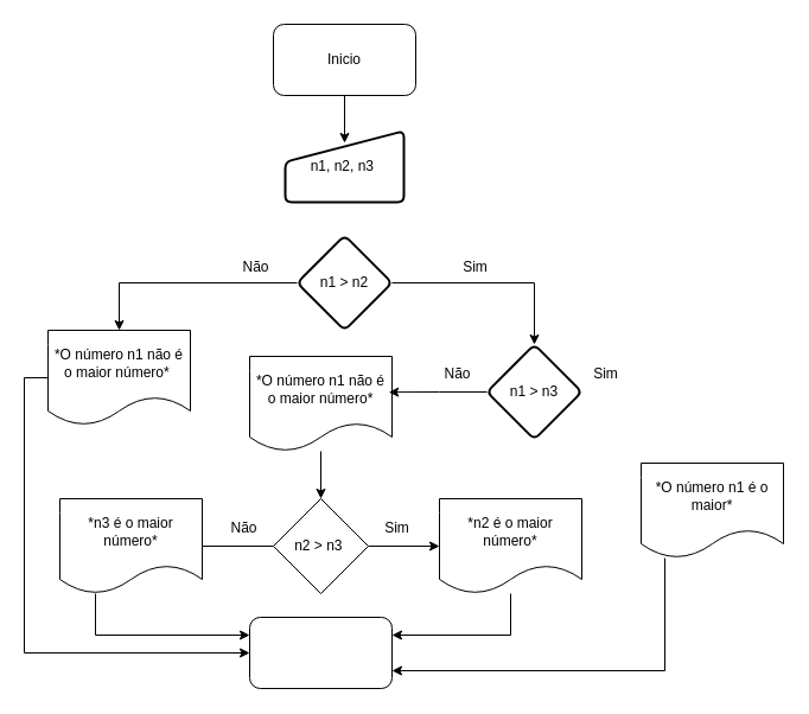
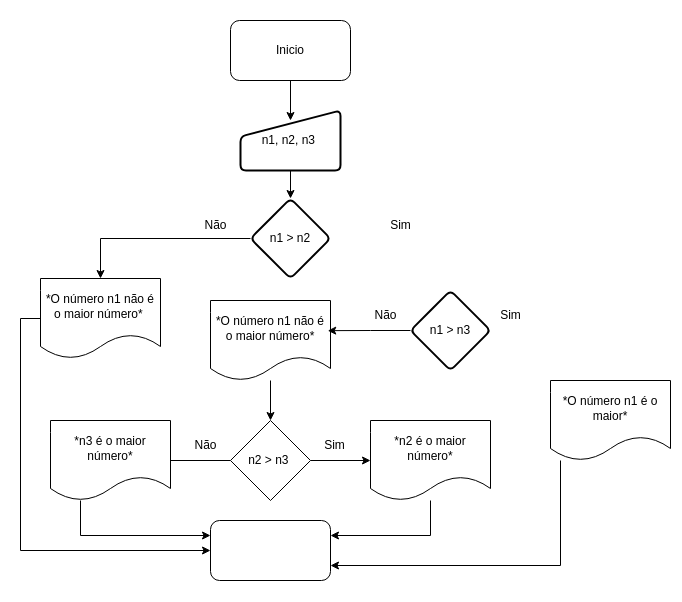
  <mxCell id="0" />
  <mxCell id="1" parent="0" />
  <mxCell id="2" value="Inicio" style="rounded=1;whiteSpace=wrap;html=1;" vertex="1" parent="1"><mxGeometry x="230" width="120" height="60" as="geometry" y="20" /></mxCell>
+ <mxCell id="3" value="" style="edgeStyle=orthogonalEdgeStyle;rounded=0;orthogonalLoop=1;jettySize=auto;html=1;" edge="1" parent="1" source="4" target="8"><mxGeometry relative="1" as="geometry" /></mxCell>
  <mxCell id="4" value="n1, n2, n3&amp;nbsp;" style="html=1;strokeWidth=2;shape=manualInput;whiteSpace=wrap;rounded=1;size=26;arcSize=11;" vertex="1" parent="1"><mxGeometry x="240" y="110" width="100" height="60" as="geometry" /></mxCell>
  <mxCell id="5" style="edgeStyle=orthogonalEdgeStyle;rounded=0;orthogonalLoop=1;jettySize=auto;html=1;entryX=0.5;entryY=0.167;entryDx=0;entryDy=0;entryPerimeter=0;" edge="1" parent="1" source="2" target="4"><mxGeometry relative="1" as="geometry" /></mxCell>
- <mxCell id="6" value="" style="edgeStyle=orthogonalEdgeStyle;rounded=0;orthogonalLoop=1;jettySize=auto;html=1;" edge="1" parent="1" source="8" target="9"><mxGeometry relative="1" as="geometry" /></mxCell>
  <mxCell id="7" style="edgeStyle=orthogonalEdgeStyle;rounded=0;orthogonalLoop=1;jettySize=auto;html=1;entryX=0.5;entryY=0;entryDx=0;entryDy=0;" edge="1" parent="1" source="8" target="12"><mxGeometry relative="1" as="geometry" /></mxCell>
  <mxCell id="8" value="n1 &amp;gt; n2" style="rhombus;whiteSpace=wrap;html=1;strokeWidth=2;rounded=1;arcSize=11;" vertex="1" parent="1"><mxGeometry x="250" y="198" width="80" height="80" as="geometry" /></mxCell>
  <mxCell id="9" value="n1 &amp;gt; n3" style="rhombus;whiteSpace=wrap;html=1;strokeWidth=2;rounded=1;arcSize=11;" vertex="1" parent="1"><mxGeometry x="410" y="290" width="80" height="80" as="geometry" /></mxCell>
  <mxCell id="10" value="Sim" style="text;html=1;align=center;verticalAlign=middle;resizable=0;points=[];autosize=1;strokeColor=none;fillColor=none;" vertex="1" parent="1"><mxGeometry x="380" y="210" width="40" height="30" as="geometry" /></mxCell>
  <mxCell id="11" style="edgeStyle=orthogonalEdgeStyle;rounded=0;orthogonalLoop=1;jettySize=auto;html=1;" edge="1" parent="1" source="12" target="30"><mxGeometry relative="1" as="geometry"><Array as="points"><mxPoint x="20" y="318" /><mxPoint x="20" y="550" /></Array></mxGeometry></mxCell>
  <mxCell id="12" value="*O número n1 não é&lt;div&gt;o maior número*&amp;nbsp;&lt;/div&gt;" style="shape=document;whiteSpace=wrap;html=1;boundedLbl=1;" vertex="1" parent="1"><mxGeometry x="40" y="278" width="120" height="80" as="geometry" /></mxCell>
  <mxCell id="13" value="Não" style="text;html=1;align=center;verticalAlign=middle;resizable=0;points=[];autosize=1;strokeColor=none;fillColor=none;" vertex="1" parent="1"><mxGeometry x="190" y="210" width="50" height="30" as="geometry" /></mxCell>
  <mxCell id="14" value="" style="edgeStyle=orthogonalEdgeStyle;rounded=0;orthogonalLoop=1;jettySize=auto;html=1;" edge="1" parent="1" source="15" target="23"><mxGeometry relative="1" as="geometry" /></mxCell>
  <mxCell id="15" value="*O número n1 não é o maior número*" style="shape=document;whiteSpace=wrap;html=1;boundedLbl=1;" vertex="1" parent="1"><mxGeometry x="210" y="300" width="120" height="80" as="geometry" /></mxCell>
  <mxCell id="16" style="edgeStyle=orthogonalEdgeStyle;rounded=0;orthogonalLoop=1;jettySize=auto;html=1;entryX=0.977;entryY=0.377;entryDx=0;entryDy=0;entryPerimeter=0;" edge="1" parent="1" source="9" target="15"><mxGeometry relative="1" as="geometry" /></mxCell>
  <mxCell id="17" value="Não" style="text;html=1;align=center;verticalAlign=middle;resizable=0;points=[];autosize=1;strokeColor=none;fillColor=none;" vertex="1" parent="1"><mxGeometry x="360" y="300" width="50" height="30" as="geometry" /></mxCell>
  <mxCell id="18" value="Sim" style="text;html=1;align=center;verticalAlign=middle;resizable=0;points=[];autosize=1;strokeColor=none;fillColor=none;" vertex="1" parent="1"><mxGeometry x="490" y="300" width="40" height="30" as="geometry" /></mxCell>
  <mxCell id="19" style="edgeStyle=orthogonalEdgeStyle;rounded=0;orthogonalLoop=1;jettySize=auto;html=1;entryX=1;entryY=0.75;entryDx=0;entryDy=0;" edge="1" parent="1" source="20" target="30"><mxGeometry relative="1" as="geometry"><Array as="points"><mxPoint x="560" y="565" /></Array></mxGeometry></mxCell>
- <mxCell id="20" value="*O número n1 é o maior*" style="shape=document;whiteSpace=wrap;html=1;boundedLbl=1;" vertex="1" parent="1"><mxGeometry x="540" y="390" width="120" height="80" as="geometry" /></mxCell>
+ <mxCell id="20" value="*O número n1 é o maior*" style="shape=document;whiteSpace=wrap;html=1;boundedLbl=1;" vertex="1" parent="1"><mxGeometry x="550" y="380" width="120" height="80" as="geometry" /></mxCell>
  <mxCell id="21" value="" style="edgeStyle=orthogonalEdgeStyle;rounded=0;orthogonalLoop=1;jettySize=auto;html=1;" edge="1" parent="1" source="23" target="25"><mxGeometry relative="1" as="geometry" /></mxCell>
  <mxCell id="22" value="" style="edgeStyle=orthogonalEdgeStyle;rounded=0;orthogonalLoop=1;jettySize=auto;html=1;endArrow=none;" edge="1" parent="1" source="23" target="27"><mxGeometry relative="1" as="geometry" /></mxCell>
  <mxCell id="23" value="n2 &amp;gt; n3&amp;nbsp;" style="rhombus;whiteSpace=wrap;html=1;" vertex="1" parent="1"><mxGeometry x="230" y="420" width="80" height="80" as="geometry" /></mxCell>
  <mxCell id="24" style="edgeStyle=orthogonalEdgeStyle;rounded=0;orthogonalLoop=1;jettySize=auto;html=1;entryX=1;entryY=0.25;entryDx=0;entryDy=0;" edge="1" parent="1" source="25" target="30"><mxGeometry relative="1" as="geometry"><Array as="points"><mxPoint x="430" y="535" /></Array></mxGeometry></mxCell>
  <mxCell id="25" value="*n2 é o maior número*" style="shape=document;whiteSpace=wrap;html=1;boundedLbl=1;" vertex="1" parent="1"><mxGeometry x="370" y="420" width="120" height="80" as="geometry" /></mxCell>
  <mxCell id="26" style="edgeStyle=orthogonalEdgeStyle;rounded=0;orthogonalLoop=1;jettySize=auto;html=1;entryX=0;entryY=0.25;entryDx=0;entryDy=0;" edge="1" parent="1" source="27" target="30"><mxGeometry relative="1" as="geometry"><Array as="points"><mxPoint x="80" y="535" /></Array></mxGeometry></mxCell>
  <mxCell id="27" value="*n3 é o maior número*" style="shape=document;whiteSpace=wrap;html=1;boundedLbl=1;" vertex="1" parent="1"><mxGeometry x="50" y="420" width="120" height="80" as="geometry" /></mxCell>
  <mxCell id="28" value="Sim" style="text;html=1;align=center;verticalAlign=middle;resizable=0;points=[];autosize=1;strokeColor=none;fillColor=none;" vertex="1" parent="1"><mxGeometry x="314" y="430" width="40" height="30" as="geometry" /></mxCell>
  <mxCell id="29" value="Não" style="text;html=1;align=center;verticalAlign=middle;resizable=0;points=[];autosize=1;strokeColor=none;fillColor=none;" vertex="1" parent="1"><mxGeometry x="180" y="430" width="50" height="30" as="geometry" /></mxCell>
  <mxCell id="30" value="" style="rounded=1;whiteSpace=wrap;html=1;" vertex="1" parent="1"><mxGeometry x="210" y="520" width="120" height="60" as="geometry" /></mxCell>
